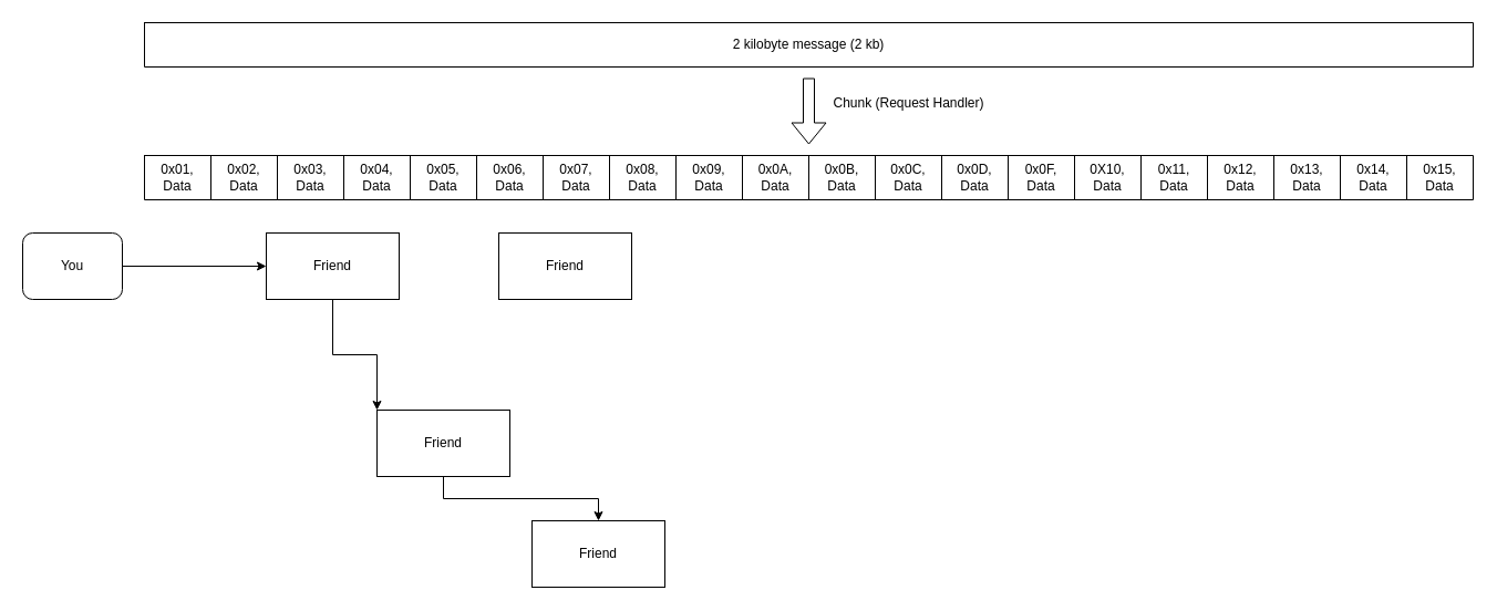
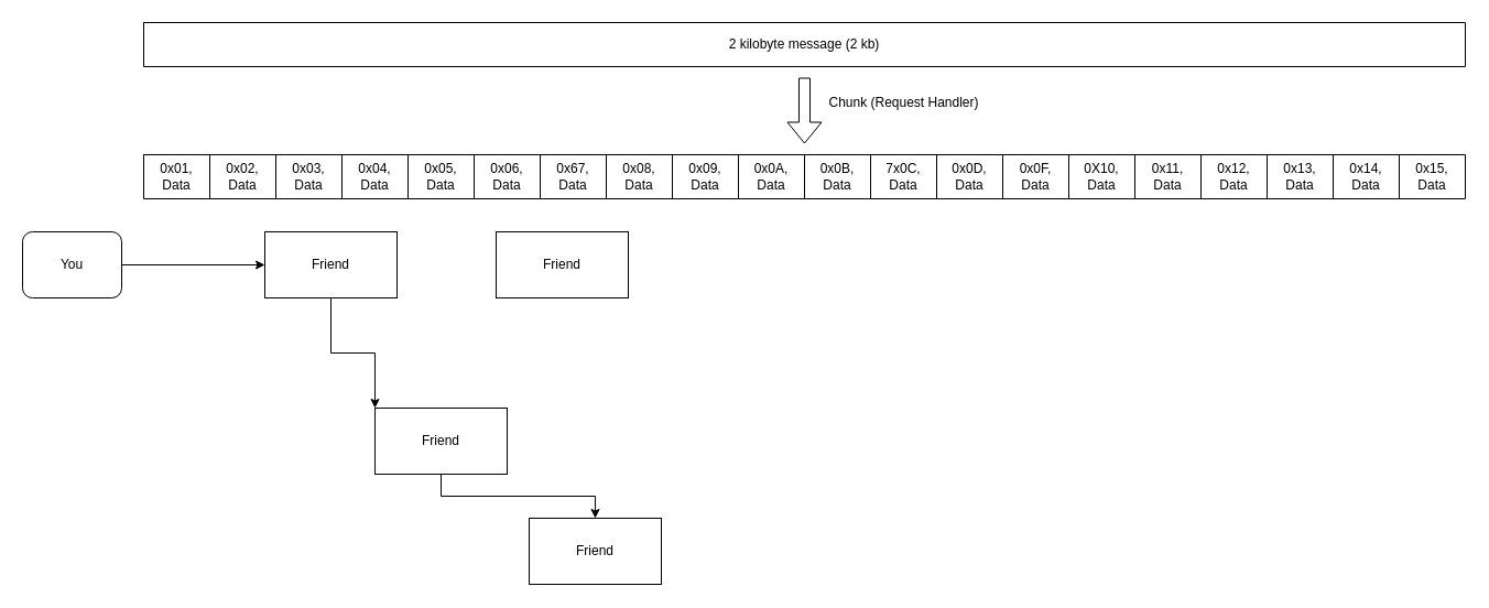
  <mxCell id="0" />
  <mxCell id="1" parent="0" />
  <mxCell id="2" value="" style="shape=table;startSize=0;container=1;collapsible=0;childLayout=tableLayout;" vertex="1" parent="1"><mxGeometry x="130" y="140" width="1200" height="40" as="geometry" /></mxCell>
  <mxCell id="3" value="" style="shape=tableRow;horizontal=0;startSize=0;swimlaneHead=0;swimlaneBody=0;strokeColor=inherit;top=0;left=0;bottom=0;right=0;collapsible=0;dropTarget=0;fillColor=none;points=[[0,0.5],[1,0.5]];portConstraint=eastwest;" vertex="1" parent="2"><mxGeometry width="1200" height="40" as="geometry" /></mxCell>
  <mxCell id="4" value="0x01, Data" style="shape=partialRectangle;html=1;whiteSpace=wrap;connectable=0;strokeColor=inherit;overflow=hidden;fillColor=none;top=0;left=0;bottom=0;right=0;pointerEvents=1;" vertex="1" parent="3"><mxGeometry width="60" height="40" as="geometry"><mxRectangle width="60" height="40" as="alternateBounds" /></mxGeometry></mxCell>
  <mxCell id="5" value="0x02, Data" style="shape=partialRectangle;html=1;whiteSpace=wrap;connectable=0;strokeColor=inherit;overflow=hidden;fillColor=none;top=0;left=0;bottom=0;right=0;pointerEvents=1;" vertex="1" parent="3"><mxGeometry x="60" width="60" height="40" as="geometry"><mxRectangle width="60" height="40" as="alternateBounds" /></mxGeometry></mxCell>
  <mxCell id="6" value="0x03, Data" style="shape=partialRectangle;html=1;whiteSpace=wrap;connectable=0;strokeColor=inherit;overflow=hidden;fillColor=none;top=0;left=0;bottom=0;right=0;pointerEvents=1;" vertex="1" parent="3"><mxGeometry x="120" width="60" height="40" as="geometry"><mxRectangle width="60" height="40" as="alternateBounds" /></mxGeometry></mxCell>
  <mxCell id="7" value="0x04, Data" style="shape=partialRectangle;html=1;whiteSpace=wrap;connectable=0;strokeColor=inherit;overflow=hidden;fillColor=none;top=0;left=0;bottom=0;right=0;pointerEvents=1;" vertex="1" parent="3"><mxGeometry x="180" width="60" height="40" as="geometry"><mxRectangle width="60" height="40" as="alternateBounds" /></mxGeometry></mxCell>
  <mxCell id="8" value="0x05, Data" style="shape=partialRectangle;html=1;whiteSpace=wrap;connectable=0;strokeColor=inherit;overflow=hidden;fillColor=none;top=0;left=0;bottom=0;right=0;pointerEvents=1;" vertex="1" parent="3"><mxGeometry x="240" width="60" height="40" as="geometry"><mxRectangle width="60" height="40" as="alternateBounds" /></mxGeometry></mxCell>
  <mxCell id="9" value="0x06, Data" style="shape=partialRectangle;html=1;whiteSpace=wrap;connectable=0;strokeColor=inherit;overflow=hidden;fillColor=none;top=0;left=0;bottom=0;right=0;pointerEvents=1;" vertex="1" parent="3"><mxGeometry x="300" width="60" height="40" as="geometry"><mxRectangle width="60" height="40" as="alternateBounds" /></mxGeometry></mxCell>
- <mxCell id="10" value="0x07, Data" style="shape=partialRectangle;html=1;whiteSpace=wrap;connectable=0;strokeColor=inherit;overflow=hidden;fillColor=none;top=0;left=0;bottom=0;right=0;pointerEvents=1;" vertex="1" parent="3"><mxGeometry x="360" width="60" height="40" as="geometry"><mxRectangle width="60" height="40" as="alternateBounds" /></mxGeometry></mxCell>
+ <mxCell id="10" value="0x67, Data" style="shape=partialRectangle;html=1;whiteSpace=wrap;connectable=0;strokeColor=inherit;overflow=hidden;fillColor=none;top=0;left=0;bottom=0;right=0;pointerEvents=1;" vertex="1" parent="3"><mxGeometry x="360" width="60" height="40" as="geometry"><mxRectangle width="60" height="40" as="alternateBounds" /></mxGeometry></mxCell>
  <mxCell id="11" value="0x08, Data" style="shape=partialRectangle;html=1;whiteSpace=wrap;connectable=0;strokeColor=inherit;overflow=hidden;fillColor=none;top=0;left=0;bottom=0;right=0;pointerEvents=1;" vertex="1" parent="3"><mxGeometry x="420" width="60" height="40" as="geometry"><mxRectangle width="60" height="40" as="alternateBounds" /></mxGeometry></mxCell>
  <mxCell id="12" value="0x09, Data" style="shape=partialRectangle;html=1;whiteSpace=wrap;connectable=0;strokeColor=inherit;overflow=hidden;fillColor=none;top=0;left=0;bottom=0;right=0;pointerEvents=1;" vertex="1" parent="3"><mxGeometry x="480" width="60" height="40" as="geometry"><mxRectangle width="60" height="40" as="alternateBounds" /></mxGeometry></mxCell>
  <mxCell id="13" value="0x0A, Data" style="shape=partialRectangle;html=1;whiteSpace=wrap;connectable=0;strokeColor=inherit;overflow=hidden;fillColor=none;top=0;left=0;bottom=0;right=0;pointerEvents=1;" vertex="1" parent="3"><mxGeometry x="540" width="60" height="40" as="geometry"><mxRectangle width="60" height="40" as="alternateBounds" /></mxGeometry></mxCell>
  <mxCell id="14" value="0x0B, Data" style="shape=partialRectangle;html=1;whiteSpace=wrap;connectable=0;strokeColor=inherit;overflow=hidden;fillColor=none;top=0;left=0;bottom=0;right=0;pointerEvents=1;" vertex="1" parent="3"><mxGeometry x="600" width="60" height="40" as="geometry"><mxRectangle width="60" height="40" as="alternateBounds" /></mxGeometry></mxCell>
- <mxCell id="15" value="0x0C, Data" style="shape=partialRectangle;html=1;whiteSpace=wrap;connectable=0;strokeColor=inherit;overflow=hidden;fillColor=none;top=0;left=0;bottom=0;right=0;pointerEvents=1;" vertex="1" parent="3"><mxGeometry x="660" width="60" height="40" as="geometry"><mxRectangle width="60" height="40" as="alternateBounds" /></mxGeometry></mxCell>
+ <mxCell id="15" value="7x0C, Data" style="shape=partialRectangle;html=1;whiteSpace=wrap;connectable=0;strokeColor=inherit;overflow=hidden;fillColor=none;top=0;left=0;bottom=0;right=0;pointerEvents=1;" vertex="1" parent="3"><mxGeometry x="660" width="60" height="40" as="geometry"><mxRectangle width="60" height="40" as="alternateBounds" /></mxGeometry></mxCell>
  <mxCell id="16" value="0x0D, Data" style="shape=partialRectangle;html=1;whiteSpace=wrap;connectable=0;strokeColor=inherit;overflow=hidden;fillColor=none;top=0;left=0;bottom=0;right=0;pointerEvents=1;" vertex="1" parent="3"><mxGeometry x="720" width="60" height="40" as="geometry"><mxRectangle width="60" height="40" as="alternateBounds" /></mxGeometry></mxCell>
  <mxCell id="17" value="0x0F,&lt;br&gt;Data" style="shape=partialRectangle;html=1;whiteSpace=wrap;connectable=0;strokeColor=inherit;overflow=hidden;fillColor=none;top=0;left=0;bottom=0;right=0;pointerEvents=1;" vertex="1" parent="3"><mxGeometry x="780" width="60" height="40" as="geometry"><mxRectangle width="60" height="40" as="alternateBounds" /></mxGeometry></mxCell>
  <mxCell id="18" value="0X10, Data" style="shape=partialRectangle;html=1;whiteSpace=wrap;connectable=0;strokeColor=inherit;overflow=hidden;fillColor=none;top=0;left=0;bottom=0;right=0;pointerEvents=1;" vertex="1" parent="3"><mxGeometry x="840" width="60" height="40" as="geometry"><mxRectangle width="60" height="40" as="alternateBounds" /></mxGeometry></mxCell>
  <mxCell id="19" value="0x11,&lt;br&gt;Data" style="shape=partialRectangle;html=1;whiteSpace=wrap;connectable=0;strokeColor=inherit;overflow=hidden;fillColor=none;top=0;left=0;bottom=0;right=0;pointerEvents=1;" vertex="1" parent="3"><mxGeometry x="900" width="60" height="40" as="geometry"><mxRectangle width="60" height="40" as="alternateBounds" /></mxGeometry></mxCell>
  <mxCell id="20" value="0x12,&lt;br&gt;Data" style="shape=partialRectangle;html=1;whiteSpace=wrap;connectable=0;strokeColor=inherit;overflow=hidden;fillColor=none;top=0;left=0;bottom=0;right=0;pointerEvents=1;" vertex="1" parent="3"><mxGeometry x="960" width="60" height="40" as="geometry"><mxRectangle width="60" height="40" as="alternateBounds" /></mxGeometry></mxCell>
  <mxCell id="21" value="0x13,&lt;br&gt;Data" style="shape=partialRectangle;html=1;whiteSpace=wrap;connectable=0;strokeColor=inherit;overflow=hidden;fillColor=none;top=0;left=0;bottom=0;right=0;pointerEvents=1;" vertex="1" parent="3"><mxGeometry x="1020" width="60" height="40" as="geometry"><mxRectangle width="60" height="40" as="alternateBounds" /></mxGeometry></mxCell>
  <mxCell id="22" value="0x14,&lt;br&gt;Data" style="shape=partialRectangle;html=1;whiteSpace=wrap;connectable=0;strokeColor=inherit;overflow=hidden;fillColor=none;top=0;left=0;bottom=0;right=0;pointerEvents=1;" vertex="1" parent="3"><mxGeometry x="1080" width="60" height="40" as="geometry"><mxRectangle width="60" height="40" as="alternateBounds" /></mxGeometry></mxCell>
  <mxCell id="23" value="0x15,&lt;br&gt;Data" style="shape=partialRectangle;html=1;whiteSpace=wrap;connectable=0;strokeColor=inherit;overflow=hidden;fillColor=none;top=0;left=0;bottom=0;right=0;pointerEvents=1;" vertex="1" parent="3"><mxGeometry x="1140" width="60" height="40" as="geometry"><mxRectangle width="60" height="40" as="alternateBounds" /></mxGeometry></mxCell>
  <mxCell id="24" value="" style="shape=table;startSize=0;container=1;collapsible=0;childLayout=tableLayout;" vertex="1" parent="1"><mxGeometry x="130" y="20" width="1200" height="40" as="geometry" /></mxCell>
  <mxCell id="25" value="" style="shape=tableRow;horizontal=0;startSize=0;swimlaneHead=0;swimlaneBody=0;strokeColor=inherit;top=0;left=0;bottom=0;right=0;collapsible=0;dropTarget=0;fillColor=none;points=[[0,0.5],[1,0.5]];portConstraint=eastwest;" vertex="1" parent="24"><mxGeometry width="1200" height="40" as="geometry" /></mxCell>
  <mxCell id="26" value="2 kilobyte message (2 kb)" style="shape=partialRectangle;html=1;whiteSpace=wrap;connectable=0;strokeColor=inherit;overflow=hidden;fillColor=none;top=0;left=0;bottom=0;right=0;pointerEvents=1;" vertex="1" parent="25"><mxGeometry width="1200" height="40" as="geometry"><mxRectangle width="1200" height="40" as="alternateBounds" /></mxGeometry></mxCell>
  <mxCell id="27" value="" style="endArrow=classic;html=1;rounded=0;shape=flexArrow;" edge="1" parent="1"><mxGeometry width="50" height="50" relative="1" as="geometry"><mxPoint x="730" y="70" as="sourcePoint" /><mxPoint x="730" y="130" as="targetPoint" /></mxGeometry></mxCell>
  <mxCell id="28" value="Chunk (Request Handler)" style="text;html=1;align=center;verticalAlign=middle;resizable=0;points=[];autosize=1;strokeColor=none;fillColor=none;" vertex="1" parent="1"><mxGeometry x="740" y="78" width="160" height="30" as="geometry" /></mxCell>
  <mxCell id="29" style="edgeStyle=orthogonalEdgeStyle;rounded=0;orthogonalLoop=1;jettySize=auto;html=1;exitX=0.5;exitY=1;exitDx=0;exitDy=0;entryX=0;entryY=0;entryDx=0;entryDy=0;" edge="1" parent="1" source="30" target="33"><mxGeometry relative="1" as="geometry" /></mxCell>
  <mxCell id="30" value="Friend" style="whiteSpace=wrap;html=1;" vertex="1" parent="1"><mxGeometry x="240" y="210" width="120" height="60" as="geometry" /></mxCell>
  <mxCell id="31" value="Friend" style="whiteSpace=wrap;html=1;" vertex="1" parent="1"><mxGeometry x="450" y="210" width="120" height="60" as="geometry" /></mxCell>
  <mxCell id="32" style="edgeStyle=orthogonalEdgeStyle;rounded=0;orthogonalLoop=1;jettySize=auto;html=1;exitX=0.5;exitY=1;exitDx=0;exitDy=0;entryX=0.5;entryY=0;entryDx=0;entryDy=0;" edge="1" parent="1" source="33" target="34"><mxGeometry relative="1" as="geometry" /></mxCell>
  <mxCell id="33" value="Friend" style="whiteSpace=wrap;html=1;" vertex="1" parent="1"><mxGeometry x="340" y="370" width="120" height="60" as="geometry" /></mxCell>
  <mxCell id="34" value="Friend" style="whiteSpace=wrap;html=1;" vertex="1" parent="1"><mxGeometry x="480" y="470" width="120" height="60" as="geometry" /></mxCell>
  <mxCell id="35" style="edgeStyle=orthogonalEdgeStyle;rounded=0;orthogonalLoop=1;jettySize=auto;html=1;exitX=1;exitY=0.5;exitDx=0;exitDy=0;entryX=0;entryY=0.5;entryDx=0;entryDy=0;" edge="1" parent="1" source="36" target="30"><mxGeometry relative="1" as="geometry" /></mxCell>
  <mxCell id="36" value="You" style="whiteSpace=wrap;html=1;rounded=1;" vertex="1" parent="1"><mxGeometry x="20" y="210" width="90" height="60" as="geometry" /></mxCell>
